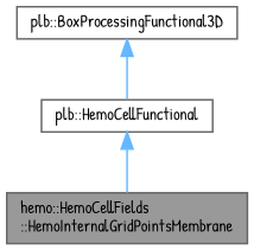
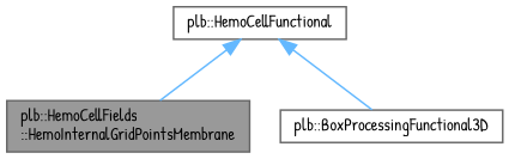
  digraph {
    fontname="Patrick Hand"
    node [color=gray40 fillcolor=white fontname="Patrick Hand" fontsize=10 shape=box style=filled]
    edge [color=steelblue1 dir=back fontname="Patrick Hand" fontsize=10 labelfontname=Helvetica labelfontsize=10 style=solid]
-   n1 [fillcolor=grey60 fontcolor=black height=0.2 label="hemo::HemoCellFields\l::HemoInternalGridPointsMembrane" width=0.4]
+   n1 [fillcolor=grey60 fontcolor=black height=0.2 label="plb::HemoCellFields\l::HemoInternalGridPointsMembrane" width=0.4]
    n2 [height=0.2 label="plb::HemoCellFunctional" width=0.4]
    n3 [height=0.2 label="plb::BoxProcessingFunctional3D" width=0.4]
    n2 -> n1
-   n3 -> n2
+   n2 -> n3
  }
